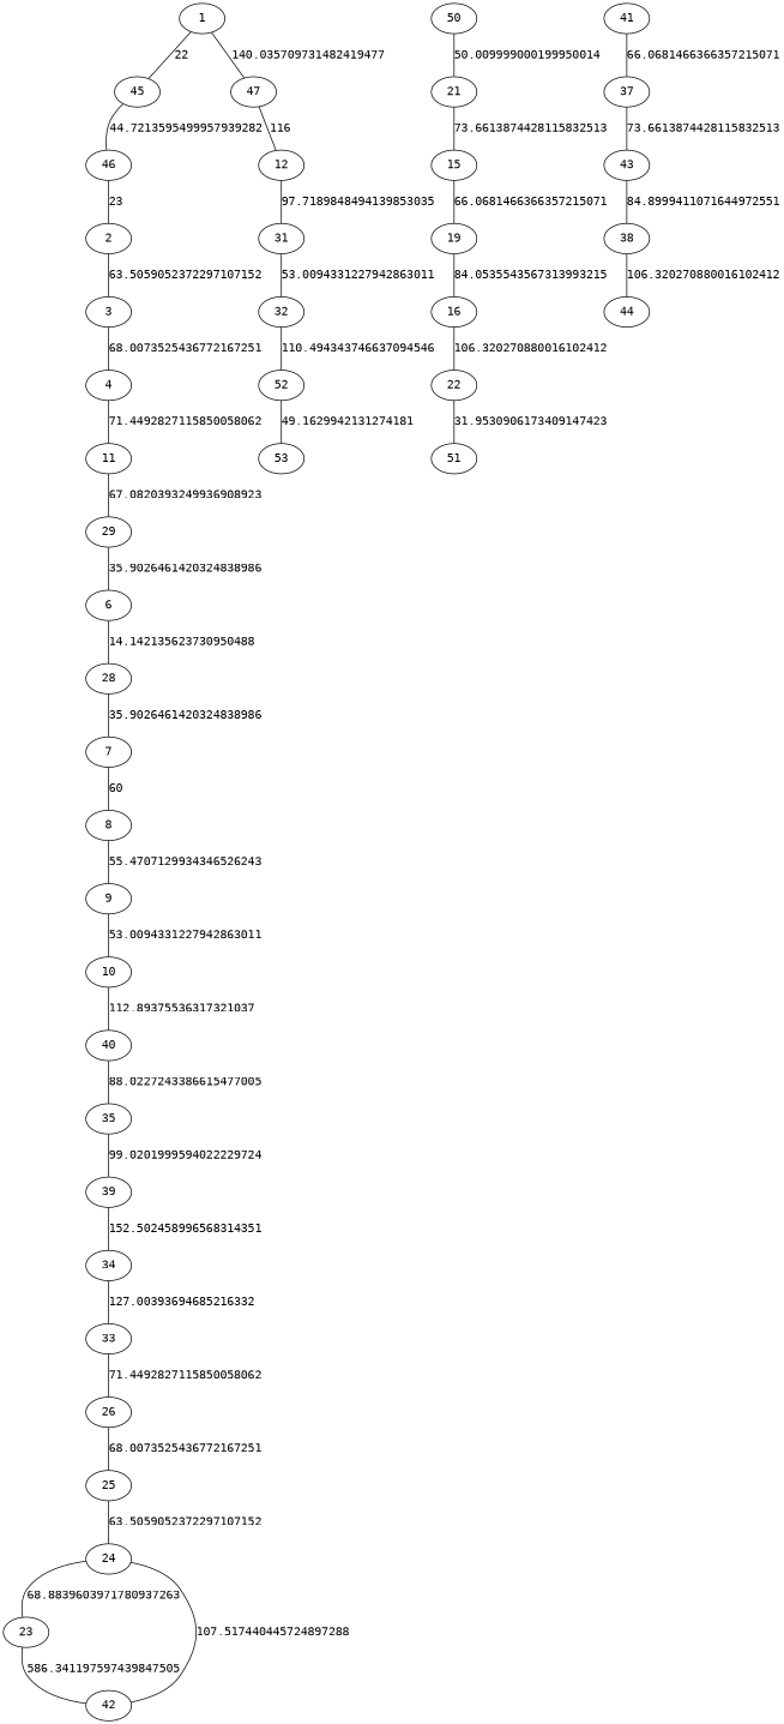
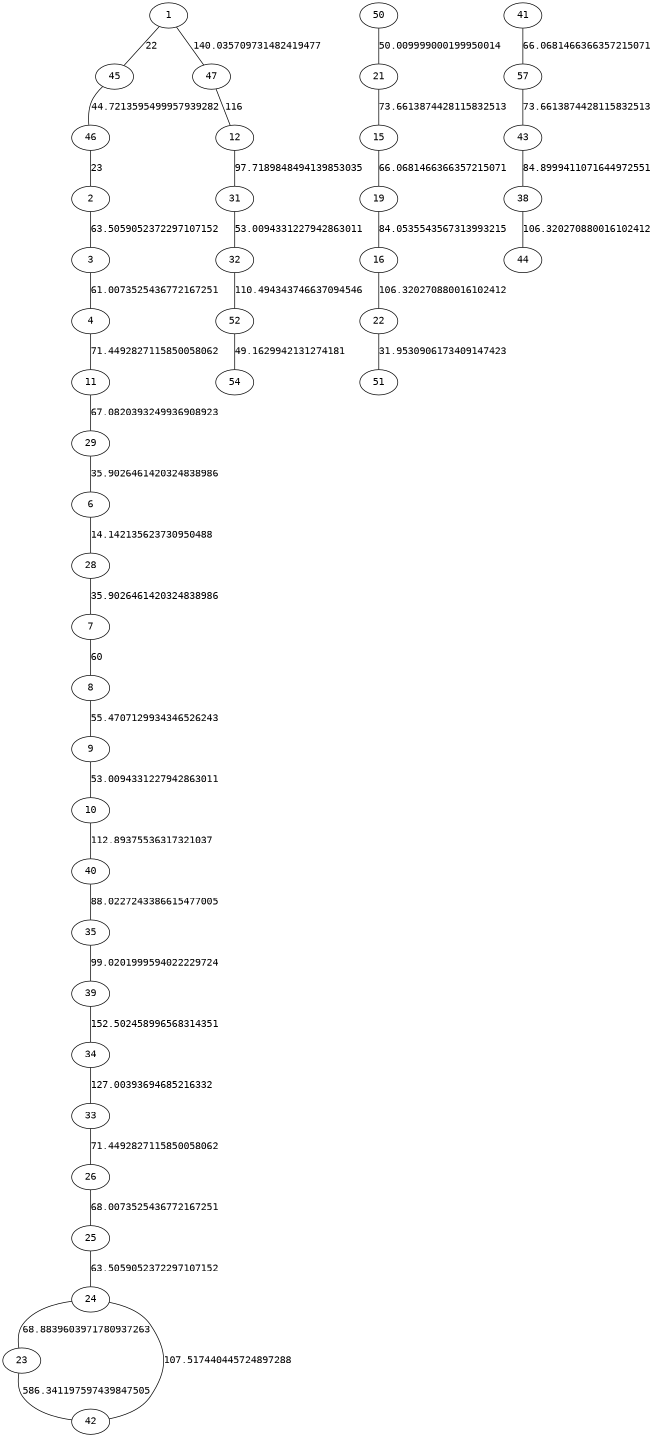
  graph {
    fontname="DejaVu Sans Mono"
    node [fontname="DejaVu Sans Mono"]
    edge [fontname="DejaVu Sans Mono"]
    1
    45
    47
    46
    12
    2
    3
    4
    11
    29
    6
    28
    7
    8
    9
    10
    40
    35
    39
    34
    33
    31
    32
    52
-   53
+   53 [label=54]
    50
    21
    26
    25
    24
    23
    42
    15
    19
    16
    22
    51
    41
-   37
+   37 [label=57]
    43
    38
    44
    1 -- 45 [label=22]
    1 -- 47 [label=140.035709731482419477]
    45 -- 46 [label=44.7213595499957939282]
    47 -- 12 [label=116]
    46 -- 2 [label=23]
    12 -- 31 [label=97.7189848494139853035]
    2 -- 3 [label=63.5059052372297107152]
-   3 -- 4 [label=68.0073525436772167251]
+   3 -- 4 [label=61.0073525436772167251]
    4 -- 11 [label=71.4492827115850058062]
    11 -- 29 [label=67.0820393249936908923]
    29 -- 6 [label=35.9026461420324838986]
    6 -- 28 [label=14.142135623730950488]
    28 -- 7 [label=35.9026461420324838986]
    7 -- 8 [label=60]
    8 -- 9 [label=55.4707129934346526243]
    9 -- 10 [label=53.0094331227942863011]
    10 -- 40 [label=112.89375536317321037]
    40 -- 35 [label=88.0227243386615477005]
    35 -- 39 [label=99.0201999594022229724]
    39 -- 34 [label=152.502458996568314351]
    34 -- 33 [label=127.00393694685216332]
    33 -- 26 [label=71.4492827115850058062]
    31 -- 32 [label=53.0094331227942863011]
    32 -- 52 [label=110.494343746637094546]
    52 -- 53 [label=49.1629942131274181]
    50 -- 21 [label=50.009999000199950014]
    21 -- 15 [label=73.6613874428115832513]
    26 -- 25 [label=68.0073525436772167251]
    25 -- 24 [label=63.5059052372297107152]
    24 -- 23 [label=68.8839603971780937263]
    23 -- 42 [label=586.341197597439847505]
    42 -- 24 [label=107.517440445724897288]
    15 -- 19 [label=66.0681466366357215071]
    19 -- 16 [label=84.0535543567313993215]
    16 -- 22 [label=106.320270880016102412]
    22 -- 51 [label=31.9530906173409147423]
    41 -- 37 [label=66.0681466366357215071]
    37 -- 43 [label=73.6613874428115832513]
    43 -- 38 [label=84.8999411071644972551]
    38 -- 44 [label=106.320270880016102412]
  }
